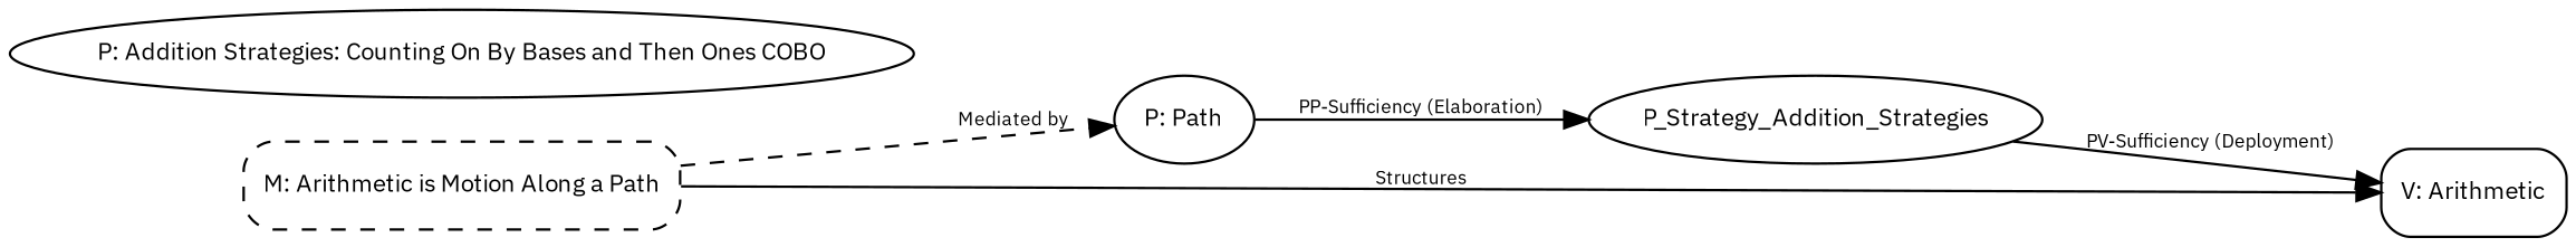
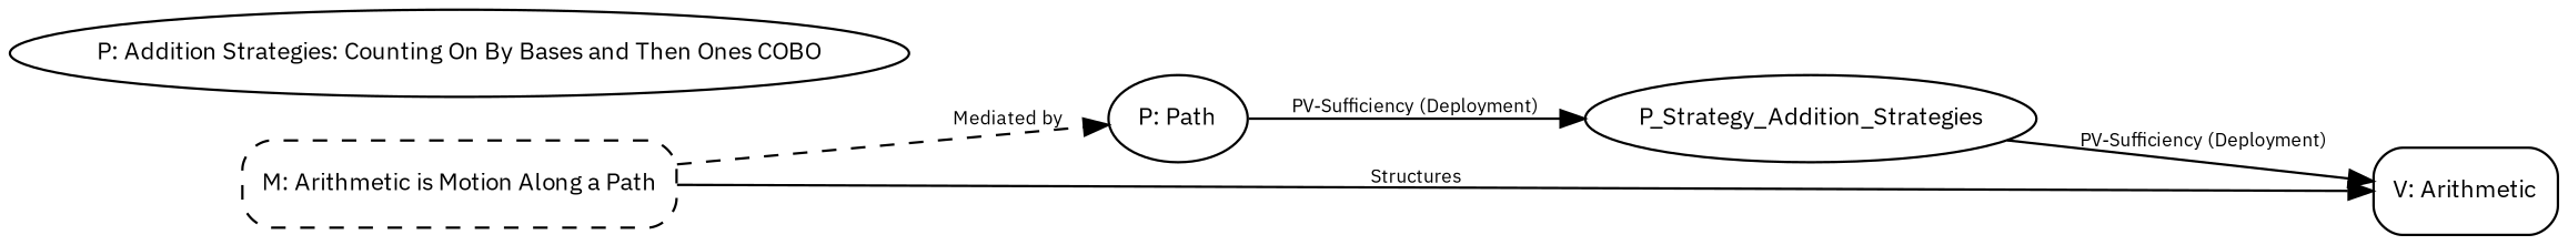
  digraph {
    fontname="IBM Plex Sans"
    rankdir=LR
    node [fontname="IBM Plex Sans" fontsize=10 shape=ellipse]
    edge [fontname="IBM Plex Sans" fontsize=8 style=solid]
    n1 [label="P: Path"]
    P_Strategy_Addition_Strategies [shape=""]
    n3 [label="M: Arithmetic is Motion Along a Path" shape=box style="rounded,dashed"]
    n4 [label="V: Arithmetic" shape=box style=rounded]
    n5 [label="P: Addition Strategies: Counting On By Bases and Then Ones COBO"]
-   n1 -> P_Strategy_Addition_Strategies [headport=_Counting_On_By_Bases_and_Then_Ones_COBO label="PP-Sufficiency (Elaboration)"]
+   n1 -> P_Strategy_Addition_Strategies [headport=_Counting_On_By_Bases_and_Then_Ones_COBO label="PV-Sufficiency (Deployment)"]
    P_Strategy_Addition_Strategies -> n4 [label="PV-Sufficiency (Deployment)" tailport=_Counting_On_By_Bases_and_Then_Ones_COBO]
    n3 -> n1 [label="Mediated by" style=dashed]
    n3 -> n4 [label=Structures]
  }
